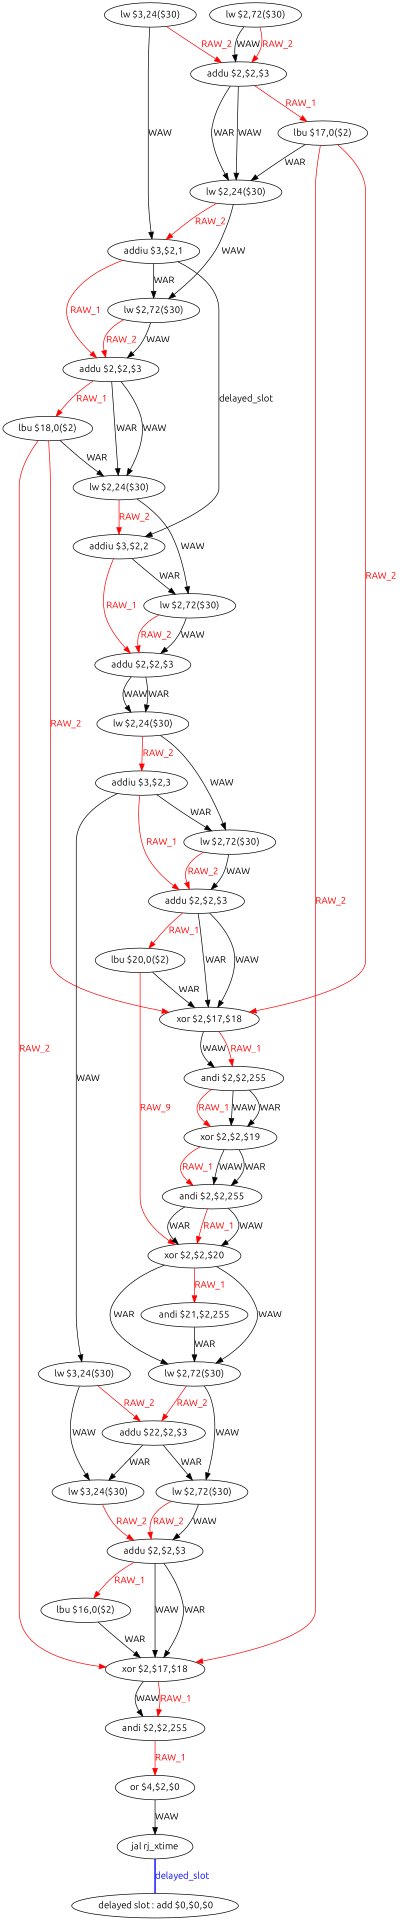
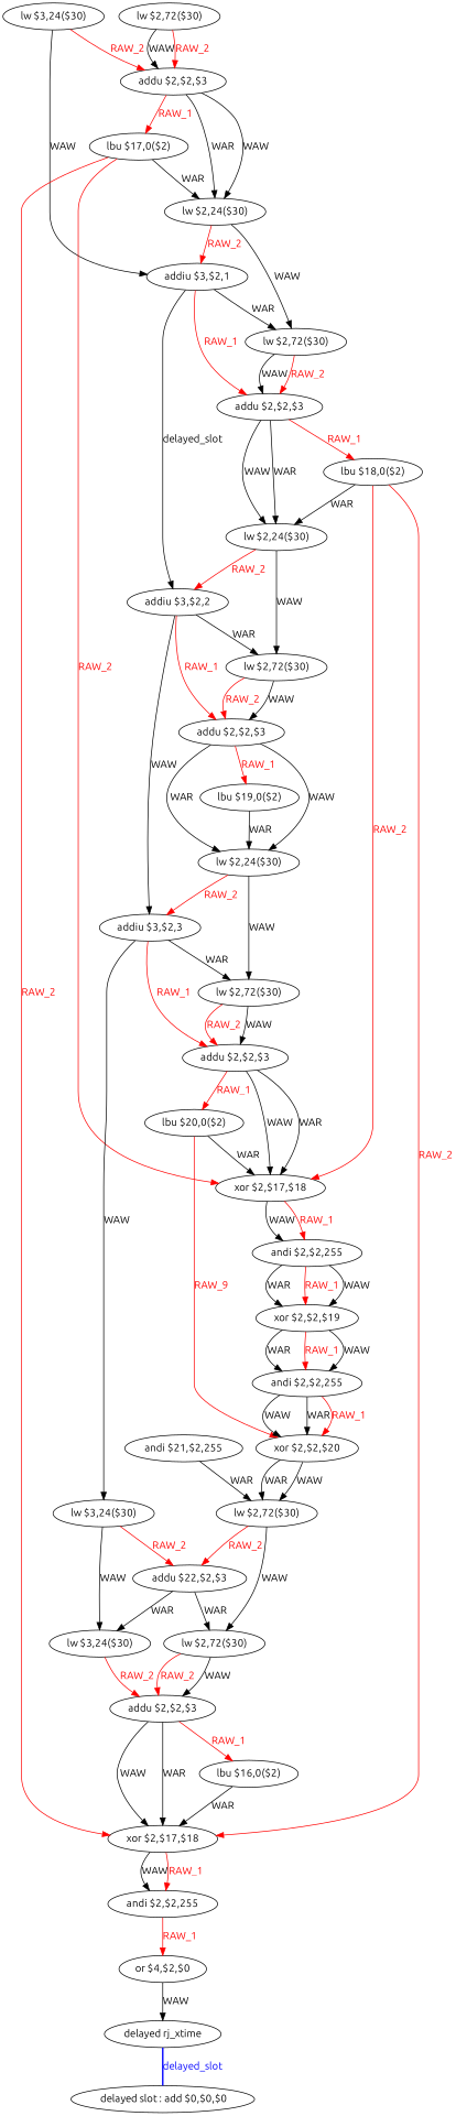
  digraph {
    fontname=Ubuntu
    node [fontname=Ubuntu shape=ellipse]
    edge [fontname=Ubuntu]
    n1 [label=" delayed slot : add $0,$0,$0"]
-   n2 [label="jal rj_xtime"]
+   n2 [label="delayed rj_xtime"]
    n3 [label="lw $3,24($30)"]
    n4 [label="addu $2,$2,$3"]
    n5 [label="addiu $3,$2,1"]
    n6 [label="lbu $17,0($2)"]
    n7 [label="lw $2,24($30)"]
    n8 [label="lw $2,72($30)"]
    n9 [label="addu $2,$2,$3"]
    n10 [label="addiu $3,$2,2"]
    n11 [label="xor $2,$17,$18"]
    n12 [label="xor $2,$17,$18"]
    n13 [label="lbu $18,0($2)"]
    n14 [label="lw $2,24($30)"]
    n15 [label="lw $2,72($30)"]
    n16 [label="addu $2,$2,$3"]
    n17 [label="addiu $3,$2,3"]
    n18 [label="andi $2,$2,255"]
    n19 [label="andi $2,$2,255"]
    n20 [label="xor $2,$2,$19"]
    n21 [label="or $4,$2,$0"]
+   n22 [label="lbu $19,0($2)"]
    n23 [label="lw $2,24($30)"]
    n24 [label="lw $2,72($30)"]
    n25 [label="addu $2,$2,$3"]
    n26 [label="lw $3,24($30)"]
    n27 [label="lbu $20,0($2)"]
    n28 [label="addu $22,$2,$3"]
    n29 [label="lw $3,24($30)"]
    n30 [label="andi $2,$2,255"]
    n31 [label="xor $2,$2,$20"]
    n32 [label="lw $2,72($30)"]
    n33 [label="addu $2,$2,$3"]
    n34 [label="andi $21,$2,255"]
    n35 [label="lw $2,72($30)"]
    n36 [label="lbu $16,0($2)"]
    n37 [label="lw $2,72($30)"]
    n2 -> n1 [color=blue dir=none fontcolor=blue label=delayed_slot style=bold]
    n3 -> n4 [color=red fontcolor=red label=RAW_2]
    n3 -> n5 [label=WAW]
    n4 -> n6 [color=red fontcolor=red label=RAW_1]
    n4 -> n7 [label=WAW]
    n4 -> n7 [label=WAR]
    n5 -> n8 [label=WAR]
    n5 -> n9 [color=red fontcolor=red label=RAW_1]
    n5 -> n10 [label=delayed_slot]
    n6 -> n7 [label=WAR]
    n6 -> n11 [color=red fontcolor=red label=RAW_2]
    n6 -> n12 [color=red fontcolor=red label=RAW_2]
    n7 -> n5 [color=red fontcolor=red label=RAW_2]
    n7 -> n8 [label=WAW]
    n8 -> n9 [label=WAW]
    n8 -> n9 [color=red fontcolor=red label=RAW_2]
    n9 -> n13 [color=red fontcolor=red label=RAW_1]
    n9 -> n14 [label=WAW]
    n9 -> n14 [label=WAR]
    n10 -> n15 [label=WAR]
    n10 -> n16 [color=red fontcolor=red label=RAW_1]
+   n10 -> n17 [label=WAW]
    n11 -> n18 [label=WAW]
    n11 -> n18 [color=red fontcolor=red label=RAW_1]
    n12 -> n19 [label=WAW]
    n12 -> n19 [color=red fontcolor=red label=RAW_1]
    n13 -> n11 [color=red fontcolor=red label=RAW_2]
    n13 -> n12 [color=red fontcolor=red label=RAW_2]
    n13 -> n14 [label=WAR]
    n14 -> n10 [color=red fontcolor=red label=RAW_2]
    n14 -> n15 [label=WAW]
    n15 -> n16 [label=WAW]
    n15 -> n16 [color=red fontcolor=red label=RAW_2]
+   n16 -> n22 [color=red fontcolor=red label=RAW_1]
    n16 -> n23 [label=WAW]
    n16 -> n23 [label=WAR]
    n17 -> n24 [label=WAR]
    n17 -> n25 [color=red fontcolor=red label=RAW_1]
    n17 -> n26 [label=WAW]
    n18 -> n20 [label=WAW]
    n18 -> n20 [label=WAR]
    n18 -> n20 [color=red fontcolor=red label=RAW_1]
    n19 -> n21 [color=red fontcolor=red label=RAW_1]
    n20 -> n30 [label=WAW]
    n20 -> n30 [label=WAR]
    n20 -> n30 [color=red fontcolor=red label=RAW_1]
    n21 -> n2 [label=WAW]
+   n22 -> n23 [label=WAR]
    n23 -> n17 [color=red fontcolor=red label=RAW_2]
    n23 -> n24 [label=WAW]
    n24 -> n25 [label=WAW]
    n24 -> n25 [color=red fontcolor=red label=RAW_2]
    n25 -> n11 [label=WAW]
    n25 -> n11 [label=WAR]
    n25 -> n27 [color=red fontcolor=red label=RAW_1]
    n26 -> n28 [color=red fontcolor=red label=RAW_2]
    n26 -> n29 [label=WAW]
    n27 -> n11 [label=WAR]
    n27 -> n31 [color=red fontcolor=red label=RAW_9]
    n28 -> n29 [label=WAR]
    n28 -> n32 [label=WAR]
    n29 -> n33 [color=red fontcolor=red label=RAW_2]
    n30 -> n31 [label=WAW]
    n30 -> n31 [label=WAR]
    n30 -> n31 [color=red fontcolor=red label=RAW_1]
-   n31 -> n34 [color=red fontcolor=red label=RAW_1]
    n31 -> n35 [label=WAW]
    n31 -> n35 [label=WAR]
    n32 -> n33 [label=WAW]
    n32 -> n33 [color=red fontcolor=red label=RAW_2]
    n33 -> n12 [label=WAW]
    n33 -> n12 [label=WAR]
    n33 -> n36 [color=red fontcolor=red label=RAW_1]
    n34 -> n35 [label=WAR]
    n35 -> n28 [color=red fontcolor=red label=RAW_2]
    n35 -> n32 [label=WAW]
    n36 -> n12 [label=WAR]
    n37 -> n4 [label=WAW]
    n37 -> n4 [color=red fontcolor=red label=RAW_2]
  }
